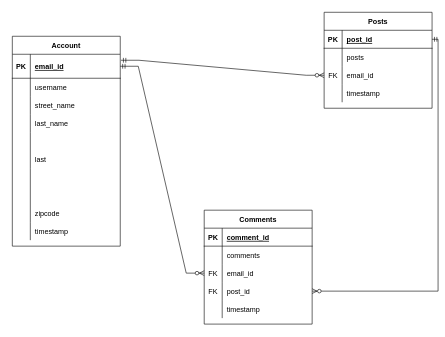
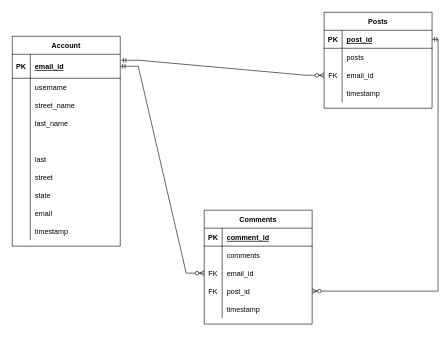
  <mxCell id="0" />
  <mxCell id="1" parent="0" />
  <mxCell id="2" value="Account" style="shape=table;startSize=30;container=1;collapsible=1;childLayout=tableLayout;fixedRows=1;rowLines=0;fontStyle=1;align=center;resizeLast=1;" parent="1" vertex="1"><mxGeometry x="20" y="60" width="180" height="350" as="geometry" /></mxCell>
  <mxCell id="3" value="" style="shape=partialRectangle;collapsible=0;dropTarget=0;pointerEvents=0;fillColor=none;top=0;left=0;bottom=1;right=0;points=[[0,0.5],[1,0.5]];portConstraint=eastwest;" parent="2" vertex="1"><mxGeometry y="30" width="180" height="40" as="geometry" /></mxCell>
  <mxCell id="4" value="PK" style="shape=partialRectangle;connectable=0;fillColor=none;top=0;left=0;bottom=0;right=0;fontStyle=1;overflow=hidden;" parent="3" vertex="1"><mxGeometry width="30" height="40" as="geometry"><mxRectangle width="30" height="40" as="alternateBounds" /></mxGeometry></mxCell>
  <mxCell id="5" value="email_id" style="shape=partialRectangle;connectable=0;fillColor=none;top=0;left=0;bottom=0;right=0;align=left;spacingLeft=6;fontStyle=5;overflow=hidden;" parent="3" vertex="1"><mxGeometry x="30" width="150" height="40" as="geometry"><mxRectangle width="150" height="40" as="alternateBounds" /></mxGeometry></mxCell>
  <mxCell id="6" style="shape=partialRectangle;collapsible=0;dropTarget=0;pointerEvents=0;fillColor=none;top=0;left=0;bottom=0;right=0;points=[[0,0.5],[1,0.5]];portConstraint=eastwest;" vertex="1" parent="2"><mxGeometry y="70" width="180" height="30" as="geometry" /></mxCell>
  <mxCell id="7" style="shape=partialRectangle;connectable=0;fillColor=none;top=0;left=0;bottom=0;right=0;editable=1;overflow=hidden;" vertex="1" parent="6"><mxGeometry width="30" height="30" as="geometry"><mxRectangle width="30" height="30" as="alternateBounds" /></mxGeometry></mxCell>
  <mxCell id="8" value="username" style="shape=partialRectangle;connectable=0;fillColor=none;top=0;left=0;bottom=0;right=0;align=left;spacingLeft=6;overflow=hidden;" vertex="1" parent="6"><mxGeometry x="30" width="150" height="30" as="geometry"><mxRectangle width="150" height="30" as="alternateBounds" /></mxGeometry></mxCell>
  <mxCell id="9" value="" style="shape=partialRectangle;collapsible=0;dropTarget=0;pointerEvents=0;fillColor=none;top=0;left=0;bottom=0;right=0;points=[[0,0.5],[1,0.5]];portConstraint=eastwest;" parent="2" vertex="1"><mxGeometry y="100" width="180" height="30" as="geometry" /></mxCell>
  <mxCell id="10" value="" style="shape=partialRectangle;connectable=0;fillColor=none;top=0;left=0;bottom=0;right=0;editable=1;overflow=hidden;" parent="9" vertex="1"><mxGeometry width="30" height="30" as="geometry"><mxRectangle width="30" height="30" as="alternateBounds" /></mxGeometry></mxCell>
  <mxCell id="11" value="street_name" style="shape=partialRectangle;connectable=0;fillColor=none;top=0;left=0;bottom=0;right=0;align=left;spacingLeft=6;overflow=hidden;" parent="9" vertex="1"><mxGeometry x="30" width="150" height="30" as="geometry"><mxRectangle width="150" height="30" as="alternateBounds" /></mxGeometry></mxCell>
  <mxCell id="12" value="" style="shape=partialRectangle;collapsible=0;dropTarget=0;pointerEvents=0;fillColor=none;top=0;left=0;bottom=0;right=0;points=[[0,0.5],[1,0.5]];portConstraint=eastwest;" parent="2" vertex="1"><mxGeometry y="130" width="180" height="30" as="geometry" /></mxCell>
  <mxCell id="13" value="" style="shape=partialRectangle;connectable=0;fillColor=none;top=0;left=0;bottom=0;right=0;editable=1;overflow=hidden;" parent="12" vertex="1"><mxGeometry width="30" height="30" as="geometry"><mxRectangle width="30" height="30" as="alternateBounds" /></mxGeometry></mxCell>
  <mxCell id="14" value="last_name" style="shape=partialRectangle;connectable=0;fillColor=none;top=0;left=0;bottom=0;right=0;align=left;spacingLeft=6;overflow=hidden;" parent="12" vertex="1"><mxGeometry x="30" width="150" height="30" as="geometry"><mxRectangle width="150" height="30" as="alternateBounds" /></mxGeometry></mxCell>
  <mxCell id="15" style="shape=partialRectangle;collapsible=0;dropTarget=0;pointerEvents=0;fillColor=none;top=0;left=0;bottom=0;right=0;points=[[0,0.5],[1,0.5]];portConstraint=eastwest;" vertex="1" parent="2"><mxGeometry y="160" width="180" height="30" as="geometry" /></mxCell>
  <mxCell id="16" style="shape=partialRectangle;connectable=0;fillColor=none;top=0;left=0;bottom=0;right=0;editable=1;overflow=hidden;" vertex="1" parent="15"><mxGeometry width="30" height="30" as="geometry"><mxRectangle width="30" height="30" as="alternateBounds" /></mxGeometry></mxCell>
  <mxCell id="17" value="" style="shape=partialRectangle;collapsible=0;dropTarget=0;pointerEvents=0;fillColor=none;top=0;left=0;bottom=0;right=0;points=[[0,0.5],[1,0.5]];portConstraint=eastwest;" parent="2" vertex="1"><mxGeometry y="190" width="180" height="30" as="geometry" /></mxCell>
  <mxCell id="18" value="" style="shape=partialRectangle;connectable=0;fillColor=none;top=0;left=0;bottom=0;right=0;editable=1;overflow=hidden;" parent="17" vertex="1"><mxGeometry width="30" height="30" as="geometry"><mxRectangle width="30" height="30" as="alternateBounds" /></mxGeometry></mxCell>
  <mxCell id="19" value="last" style="shape=partialRectangle;connectable=0;fillColor=none;top=0;left=0;bottom=0;right=0;align=left;spacingLeft=6;overflow=hidden;" parent="17" vertex="1"><mxGeometry x="30" width="150" height="30" as="geometry"><mxRectangle width="150" height="30" as="alternateBounds" /></mxGeometry></mxCell>
  <mxCell id="20" value="" style="shape=partialRectangle;collapsible=0;dropTarget=0;pointerEvents=0;fillColor=none;top=0;left=0;bottom=0;right=0;points=[[0,0.5],[1,0.5]];portConstraint=eastwest;" parent="2" vertex="1"><mxGeometry y="220" width="180" height="30" as="geometry" /></mxCell>
  <mxCell id="21" value="" style="shape=partialRectangle;connectable=0;fillColor=none;top=0;left=0;bottom=0;right=0;editable=1;overflow=hidden;" parent="20" vertex="1"><mxGeometry width="30" height="30" as="geometry"><mxRectangle width="30" height="30" as="alternateBounds" /></mxGeometry></mxCell>
+ <mxCell id="22" value="street" style="shape=partialRectangle;connectable=0;fillColor=none;top=0;left=0;bottom=0;right=0;align=left;spacingLeft=6;overflow=hidden;" parent="20" vertex="1"><mxGeometry x="30" width="150" height="30" as="geometry"><mxRectangle width="150" height="30" as="alternateBounds" /></mxGeometry></mxCell>
  <mxCell id="23" value="" style="shape=partialRectangle;collapsible=0;dropTarget=0;pointerEvents=0;fillColor=none;top=0;left=0;bottom=0;right=0;points=[[0,0.5],[1,0.5]];portConstraint=eastwest;" parent="2" vertex="1"><mxGeometry y="250" width="180" height="30" as="geometry" /></mxCell>
  <mxCell id="24" value="" style="shape=partialRectangle;connectable=0;fillColor=none;top=0;left=0;bottom=0;right=0;editable=1;overflow=hidden;" parent="23" vertex="1"><mxGeometry width="30" height="30" as="geometry"><mxRectangle width="30" height="30" as="alternateBounds" /></mxGeometry></mxCell>
+ <mxCell id="25" value="state" style="shape=partialRectangle;connectable=0;fillColor=none;top=0;left=0;bottom=0;right=0;align=left;spacingLeft=6;overflow=hidden;" parent="23" vertex="1"><mxGeometry x="30" width="150" height="30" as="geometry"><mxRectangle width="150" height="30" as="alternateBounds" /></mxGeometry></mxCell>
  <mxCell id="26" value="" style="shape=partialRectangle;collapsible=0;dropTarget=0;pointerEvents=0;fillColor=none;top=0;left=0;bottom=0;right=0;points=[[0,0.5],[1,0.5]];portConstraint=eastwest;" parent="2" vertex="1"><mxGeometry y="280" width="180" height="30" as="geometry" /></mxCell>
  <mxCell id="27" value="" style="shape=partialRectangle;connectable=0;fillColor=none;top=0;left=0;bottom=0;right=0;editable=1;overflow=hidden;" parent="26" vertex="1"><mxGeometry width="30" height="30" as="geometry"><mxRectangle width="30" height="30" as="alternateBounds" /></mxGeometry></mxCell>
- <mxCell id="28" value="zipcode" style="shape=partialRectangle;connectable=0;fillColor=none;top=0;left=0;bottom=0;right=0;align=left;spacingLeft=6;overflow=hidden;" parent="26" vertex="1"><mxGeometry x="30" width="150" height="30" as="geometry"><mxRectangle width="150" height="30" as="alternateBounds" /></mxGeometry></mxCell>
+ <mxCell id="28" value="email" style="shape=partialRectangle;connectable=0;fillColor=none;top=0;left=0;bottom=0;right=0;align=left;spacingLeft=6;overflow=hidden;" parent="26" vertex="1"><mxGeometry x="30" width="150" height="30" as="geometry"><mxRectangle width="150" height="30" as="alternateBounds" /></mxGeometry></mxCell>
  <mxCell id="29" style="shape=partialRectangle;collapsible=0;dropTarget=0;pointerEvents=0;fillColor=none;top=0;left=0;bottom=0;right=0;points=[[0,0.5],[1,0.5]];portConstraint=eastwest;" vertex="1" parent="2"><mxGeometry y="310" width="180" height="30" as="geometry" /></mxCell>
  <mxCell id="30" style="shape=partialRectangle;connectable=0;fillColor=none;top=0;left=0;bottom=0;right=0;editable=1;overflow=hidden;" vertex="1" parent="29"><mxGeometry width="30" height="30" as="geometry"><mxRectangle width="30" height="30" as="alternateBounds" /></mxGeometry></mxCell>
  <mxCell id="31" value="timestamp" style="shape=partialRectangle;connectable=0;fillColor=none;top=0;left=0;bottom=0;right=0;align=left;spacingLeft=6;overflow=hidden;" vertex="1" parent="29"><mxGeometry x="30" width="150" height="30" as="geometry"><mxRectangle width="150" height="30" as="alternateBounds" /></mxGeometry></mxCell>
  <mxCell id="32" value="Posts" style="shape=table;startSize=30;container=1;collapsible=1;childLayout=tableLayout;fixedRows=1;rowLines=0;fontStyle=1;align=center;resizeLast=1;" vertex="1" parent="1"><mxGeometry x="540" y="20" width="180" height="160" as="geometry" /></mxCell>
  <mxCell id="33" value="" style="shape=tableRow;horizontal=0;startSize=0;swimlaneHead=0;swimlaneBody=0;fillColor=none;collapsible=0;dropTarget=0;points=[[0,0.5],[1,0.5]];portConstraint=eastwest;top=0;left=0;right=0;bottom=1;" vertex="1" parent="32"><mxGeometry y="30" width="180" height="30" as="geometry" /></mxCell>
  <mxCell id="34" value="PK" style="shape=partialRectangle;connectable=0;fillColor=none;top=0;left=0;bottom=0;right=0;fontStyle=1;overflow=hidden;" vertex="1" parent="33"><mxGeometry width="30" height="30" as="geometry"><mxRectangle width="30" height="30" as="alternateBounds" /></mxGeometry></mxCell>
  <mxCell id="35" value="post_id" style="shape=partialRectangle;connectable=0;fillColor=none;top=0;left=0;bottom=0;right=0;align=left;spacingLeft=6;fontStyle=5;overflow=hidden;" vertex="1" parent="33"><mxGeometry x="30" width="150" height="30" as="geometry"><mxRectangle width="150" height="30" as="alternateBounds" /></mxGeometry></mxCell>
  <mxCell id="36" value="" style="shape=tableRow;horizontal=0;startSize=0;swimlaneHead=0;swimlaneBody=0;fillColor=none;collapsible=0;dropTarget=0;points=[[0,0.5],[1,0.5]];portConstraint=eastwest;top=0;left=0;right=0;bottom=0;" vertex="1" parent="32"><mxGeometry y="60" width="180" height="30" as="geometry" /></mxCell>
  <mxCell id="37" value="" style="shape=partialRectangle;connectable=0;fillColor=none;top=0;left=0;bottom=0;right=0;editable=1;overflow=hidden;" vertex="1" parent="36"><mxGeometry width="30" height="30" as="geometry"><mxRectangle width="30" height="30" as="alternateBounds" /></mxGeometry></mxCell>
  <mxCell id="38" value="posts" style="shape=partialRectangle;connectable=0;fillColor=none;top=0;left=0;bottom=0;right=0;align=left;spacingLeft=6;overflow=hidden;" vertex="1" parent="36"><mxGeometry x="30" width="150" height="30" as="geometry"><mxRectangle width="150" height="30" as="alternateBounds" /></mxGeometry></mxCell>
  <mxCell id="39" style="shape=tableRow;horizontal=0;startSize=0;swimlaneHead=0;swimlaneBody=0;fillColor=none;collapsible=0;dropTarget=0;points=[[0,0.5],[1,0.5]];portConstraint=eastwest;top=0;left=0;right=0;bottom=0;" vertex="1" parent="32"><mxGeometry y="90" width="180" height="30" as="geometry" /></mxCell>
  <mxCell id="40" value="FK" style="shape=partialRectangle;connectable=0;fillColor=none;top=0;left=0;bottom=0;right=0;editable=1;overflow=hidden;" vertex="1" parent="39"><mxGeometry width="30" height="30" as="geometry"><mxRectangle width="30" height="30" as="alternateBounds" /></mxGeometry></mxCell>
  <mxCell id="41" value="email_id" style="shape=partialRectangle;connectable=0;fillColor=none;top=0;left=0;bottom=0;right=0;align=left;spacingLeft=6;overflow=hidden;" vertex="1" parent="39"><mxGeometry x="30" width="150" height="30" as="geometry"><mxRectangle width="150" height="30" as="alternateBounds" /></mxGeometry></mxCell>
  <mxCell id="42" style="shape=tableRow;horizontal=0;startSize=0;swimlaneHead=0;swimlaneBody=0;fillColor=none;collapsible=0;dropTarget=0;points=[[0,0.5],[1,0.5]];portConstraint=eastwest;top=0;left=0;right=0;bottom=0;" vertex="1" parent="32"><mxGeometry y="120" width="180" height="30" as="geometry" /></mxCell>
  <mxCell id="43" style="shape=partialRectangle;connectable=0;fillColor=none;top=0;left=0;bottom=0;right=0;editable=1;overflow=hidden;" vertex="1" parent="42"><mxGeometry width="30" height="30" as="geometry"><mxRectangle width="30" height="30" as="alternateBounds" /></mxGeometry></mxCell>
  <mxCell id="44" value="timestamp" style="shape=partialRectangle;connectable=0;fillColor=none;top=0;left=0;bottom=0;right=0;align=left;spacingLeft=6;overflow=hidden;" vertex="1" parent="42"><mxGeometry x="30" width="150" height="30" as="geometry"><mxRectangle width="150" height="30" as="alternateBounds" /></mxGeometry></mxCell>
  <mxCell id="45" value="Comments" style="shape=table;startSize=30;container=1;collapsible=1;childLayout=tableLayout;fixedRows=1;rowLines=0;fontStyle=1;align=center;resizeLast=1;" vertex="1" parent="1"><mxGeometry x="340" y="350" width="180" height="190" as="geometry" /></mxCell>
  <mxCell id="46" value="" style="shape=tableRow;horizontal=0;startSize=0;swimlaneHead=0;swimlaneBody=0;fillColor=none;collapsible=0;dropTarget=0;points=[[0,0.5],[1,0.5]];portConstraint=eastwest;top=0;left=0;right=0;bottom=1;" vertex="1" parent="45"><mxGeometry y="30" width="180" height="30" as="geometry" /></mxCell>
  <mxCell id="47" value="PK" style="shape=partialRectangle;connectable=0;fillColor=none;top=0;left=0;bottom=0;right=0;fontStyle=1;overflow=hidden;" vertex="1" parent="46"><mxGeometry width="30" height="30" as="geometry"><mxRectangle width="30" height="30" as="alternateBounds" /></mxGeometry></mxCell>
  <mxCell id="48" value="comment_id" style="shape=partialRectangle;connectable=0;fillColor=none;top=0;left=0;bottom=0;right=0;align=left;spacingLeft=6;fontStyle=5;overflow=hidden;" vertex="1" parent="46"><mxGeometry x="30" width="150" height="30" as="geometry"><mxRectangle width="150" height="30" as="alternateBounds" /></mxGeometry></mxCell>
  <mxCell id="49" value="" style="shape=tableRow;horizontal=0;startSize=0;swimlaneHead=0;swimlaneBody=0;fillColor=none;collapsible=0;dropTarget=0;points=[[0,0.5],[1,0.5]];portConstraint=eastwest;top=0;left=0;right=0;bottom=0;" vertex="1" parent="45"><mxGeometry y="60" width="180" height="30" as="geometry" /></mxCell>
  <mxCell id="50" value="" style="shape=partialRectangle;connectable=0;fillColor=none;top=0;left=0;bottom=0;right=0;editable=1;overflow=hidden;" vertex="1" parent="49"><mxGeometry width="30" height="30" as="geometry"><mxRectangle width="30" height="30" as="alternateBounds" /></mxGeometry></mxCell>
  <mxCell id="51" value="comments" style="shape=partialRectangle;connectable=0;fillColor=none;top=0;left=0;bottom=0;right=0;align=left;spacingLeft=6;overflow=hidden;" vertex="1" parent="49"><mxGeometry x="30" width="150" height="30" as="geometry"><mxRectangle width="150" height="30" as="alternateBounds" /></mxGeometry></mxCell>
  <mxCell id="52" style="shape=tableRow;horizontal=0;startSize=0;swimlaneHead=0;swimlaneBody=0;fillColor=none;collapsible=0;dropTarget=0;points=[[0,0.5],[1,0.5]];portConstraint=eastwest;top=0;left=0;right=0;bottom=0;" vertex="1" parent="45"><mxGeometry y="90" width="180" height="30" as="geometry" /></mxCell>
  <mxCell id="53" value="FK" style="shape=partialRectangle;connectable=0;fillColor=none;top=0;left=0;bottom=0;right=0;editable=1;overflow=hidden;" vertex="1" parent="52"><mxGeometry width="30" height="30" as="geometry"><mxRectangle width="30" height="30" as="alternateBounds" /></mxGeometry></mxCell>
  <mxCell id="54" value="email_id" style="shape=partialRectangle;connectable=0;fillColor=none;top=0;left=0;bottom=0;right=0;align=left;spacingLeft=6;overflow=hidden;" vertex="1" parent="52"><mxGeometry x="30" width="150" height="30" as="geometry"><mxRectangle width="150" height="30" as="alternateBounds" /></mxGeometry></mxCell>
  <mxCell id="55" style="shape=tableRow;horizontal=0;startSize=0;swimlaneHead=0;swimlaneBody=0;fillColor=none;collapsible=0;dropTarget=0;points=[[0,0.5],[1,0.5]];portConstraint=eastwest;top=0;left=0;right=0;bottom=0;" vertex="1" parent="45"><mxGeometry y="120" width="180" height="30" as="geometry" /></mxCell>
  <mxCell id="56" value="FK" style="shape=partialRectangle;connectable=0;fillColor=none;top=0;left=0;bottom=0;right=0;editable=1;overflow=hidden;" vertex="1" parent="55"><mxGeometry width="30" height="30" as="geometry"><mxRectangle width="30" height="30" as="alternateBounds" /></mxGeometry></mxCell>
  <mxCell id="57" value="post_id" style="shape=partialRectangle;connectable=0;fillColor=none;top=0;left=0;bottom=0;right=0;align=left;spacingLeft=6;overflow=hidden;" vertex="1" parent="55"><mxGeometry x="30" width="150" height="30" as="geometry"><mxRectangle width="150" height="30" as="alternateBounds" /></mxGeometry></mxCell>
  <mxCell id="58" style="shape=tableRow;horizontal=0;startSize=0;swimlaneHead=0;swimlaneBody=0;fillColor=none;collapsible=0;dropTarget=0;points=[[0,0.5],[1,0.5]];portConstraint=eastwest;top=0;left=0;right=0;bottom=0;" vertex="1" parent="45"><mxGeometry y="150" width="180" height="30" as="geometry" /></mxCell>
  <mxCell id="59" style="shape=partialRectangle;connectable=0;fillColor=none;top=0;left=0;bottom=0;right=0;editable=1;overflow=hidden;" vertex="1" parent="58"><mxGeometry width="30" height="30" as="geometry"><mxRectangle width="30" height="30" as="alternateBounds" /></mxGeometry></mxCell>
  <mxCell id="60" value="timestamp" style="shape=partialRectangle;connectable=0;fillColor=none;top=0;left=0;bottom=0;right=0;align=left;spacingLeft=6;overflow=hidden;" vertex="1" parent="58"><mxGeometry x="30" width="150" height="30" as="geometry"><mxRectangle width="150" height="30" as="alternateBounds" /></mxGeometry></mxCell>
  <mxCell id="61" value="" style="edgeStyle=entityRelationEdgeStyle;fontSize=12;html=1;endArrow=ERzeroToMany;startArrow=ERmandOne;rounded=0;entryX=0;entryY=0.5;entryDx=0;entryDy=0;exitX=1.007;exitY=0.25;exitDx=0;exitDy=0;exitPerimeter=0;" edge="1" parent="1" source="3" target="39"><mxGeometry width="100" height="100" relative="1" as="geometry"><mxPoint x="200" y="110" as="sourcePoint" /><mxPoint x="300" y="10" as="targetPoint" /></mxGeometry></mxCell>
  <mxCell id="62" value="" style="edgeStyle=entityRelationEdgeStyle;fontSize=12;html=1;endArrow=ERzeroToMany;startArrow=ERmandOne;rounded=0;entryX=0;entryY=0.5;entryDx=0;entryDy=0;" edge="1" parent="1" source="3" target="52"><mxGeometry width="100" height="100" relative="1" as="geometry"><mxPoint x="210" y="140" as="sourcePoint" /><mxPoint x="400" y="230" as="targetPoint" /></mxGeometry></mxCell>
  <mxCell id="63" value="" style="fontSize=12;html=1;endArrow=ERzeroToMany;startArrow=ERmandOne;rounded=0;entryX=1;entryY=0.5;entryDx=0;entryDy=0;elbow=vertical;edgeStyle=orthogonalEdgeStyle;exitX=1;exitY=0.5;exitDx=0;exitDy=0;" edge="1" parent="1" source="33" target="55"><mxGeometry width="100" height="100" relative="1" as="geometry"><mxPoint x="600" y="110" as="sourcePoint" /><mxPoint x="530" y="470" as="targetPoint" /></mxGeometry></mxCell>
